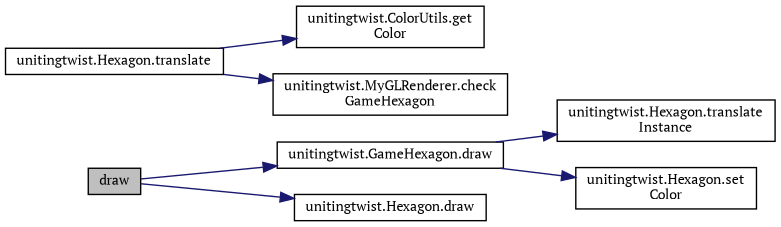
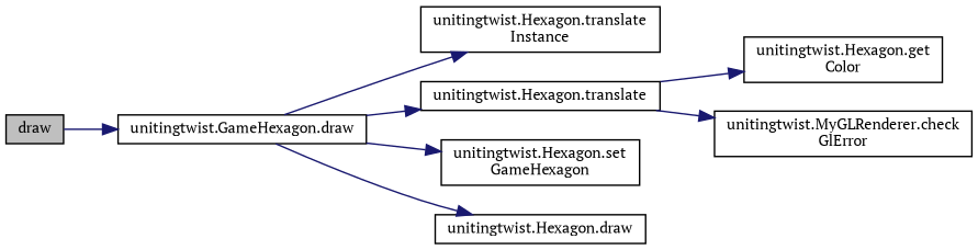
  digraph {
    fontname="PT Serif"
    rankdir=LR
    node [color=black fillcolor=white fontname="PT Serif" fontsize=10 shape=record style=filled]
    edge [color=midnightblue fontname="PT Serif" fontsize=10 labelfontname=Helvetica labelfontsize=10 style=solid]
    n1 [fillcolor=grey75 fontcolor=black height=0.2 label=draw width=0.4]
    n2 [height=0.2 label="unitingtwist.GameHexagon.draw" width=0.4]
    n3 [height=0.2 label="unitingtwist.Hexagon.translate\lInstance" width=0.4]
    n4 [height=0.2 label="unitingtwist.Hexagon.translate" width=0.4]
-   n5 [height=0.2 label="unitingtwist.Hexagon.set\lColor" width=0.4]
+   n5 [height=0.2 label="unitingtwist.Hexagon.set\lGameHexagon" width=0.4]
    n6 [height=0.2 label="unitingtwist.Hexagon.draw" width=0.4]
-   n7 [height=0.2 label="unitingtwist.ColorUtils.get\lColor" width=0.4]
-   n8 [height=0.2 label="unitingtwist.MyGLRenderer.check\lGameHexagon" width=0.4]
+   n7 [height=0.2 label="unitingtwist.Hexagon.get\lColor" width=0.4]
+   n8 [height=0.2 label="unitingtwist.MyGLRenderer.check\lGlError" width=0.4]
    n1 -> n2
    n2 -> n3
+   n2 -> n4
    n2 -> n5
-   n1 -> n6
+   n2 -> n6
    n4 -> n7
    n4 -> n8
  }
